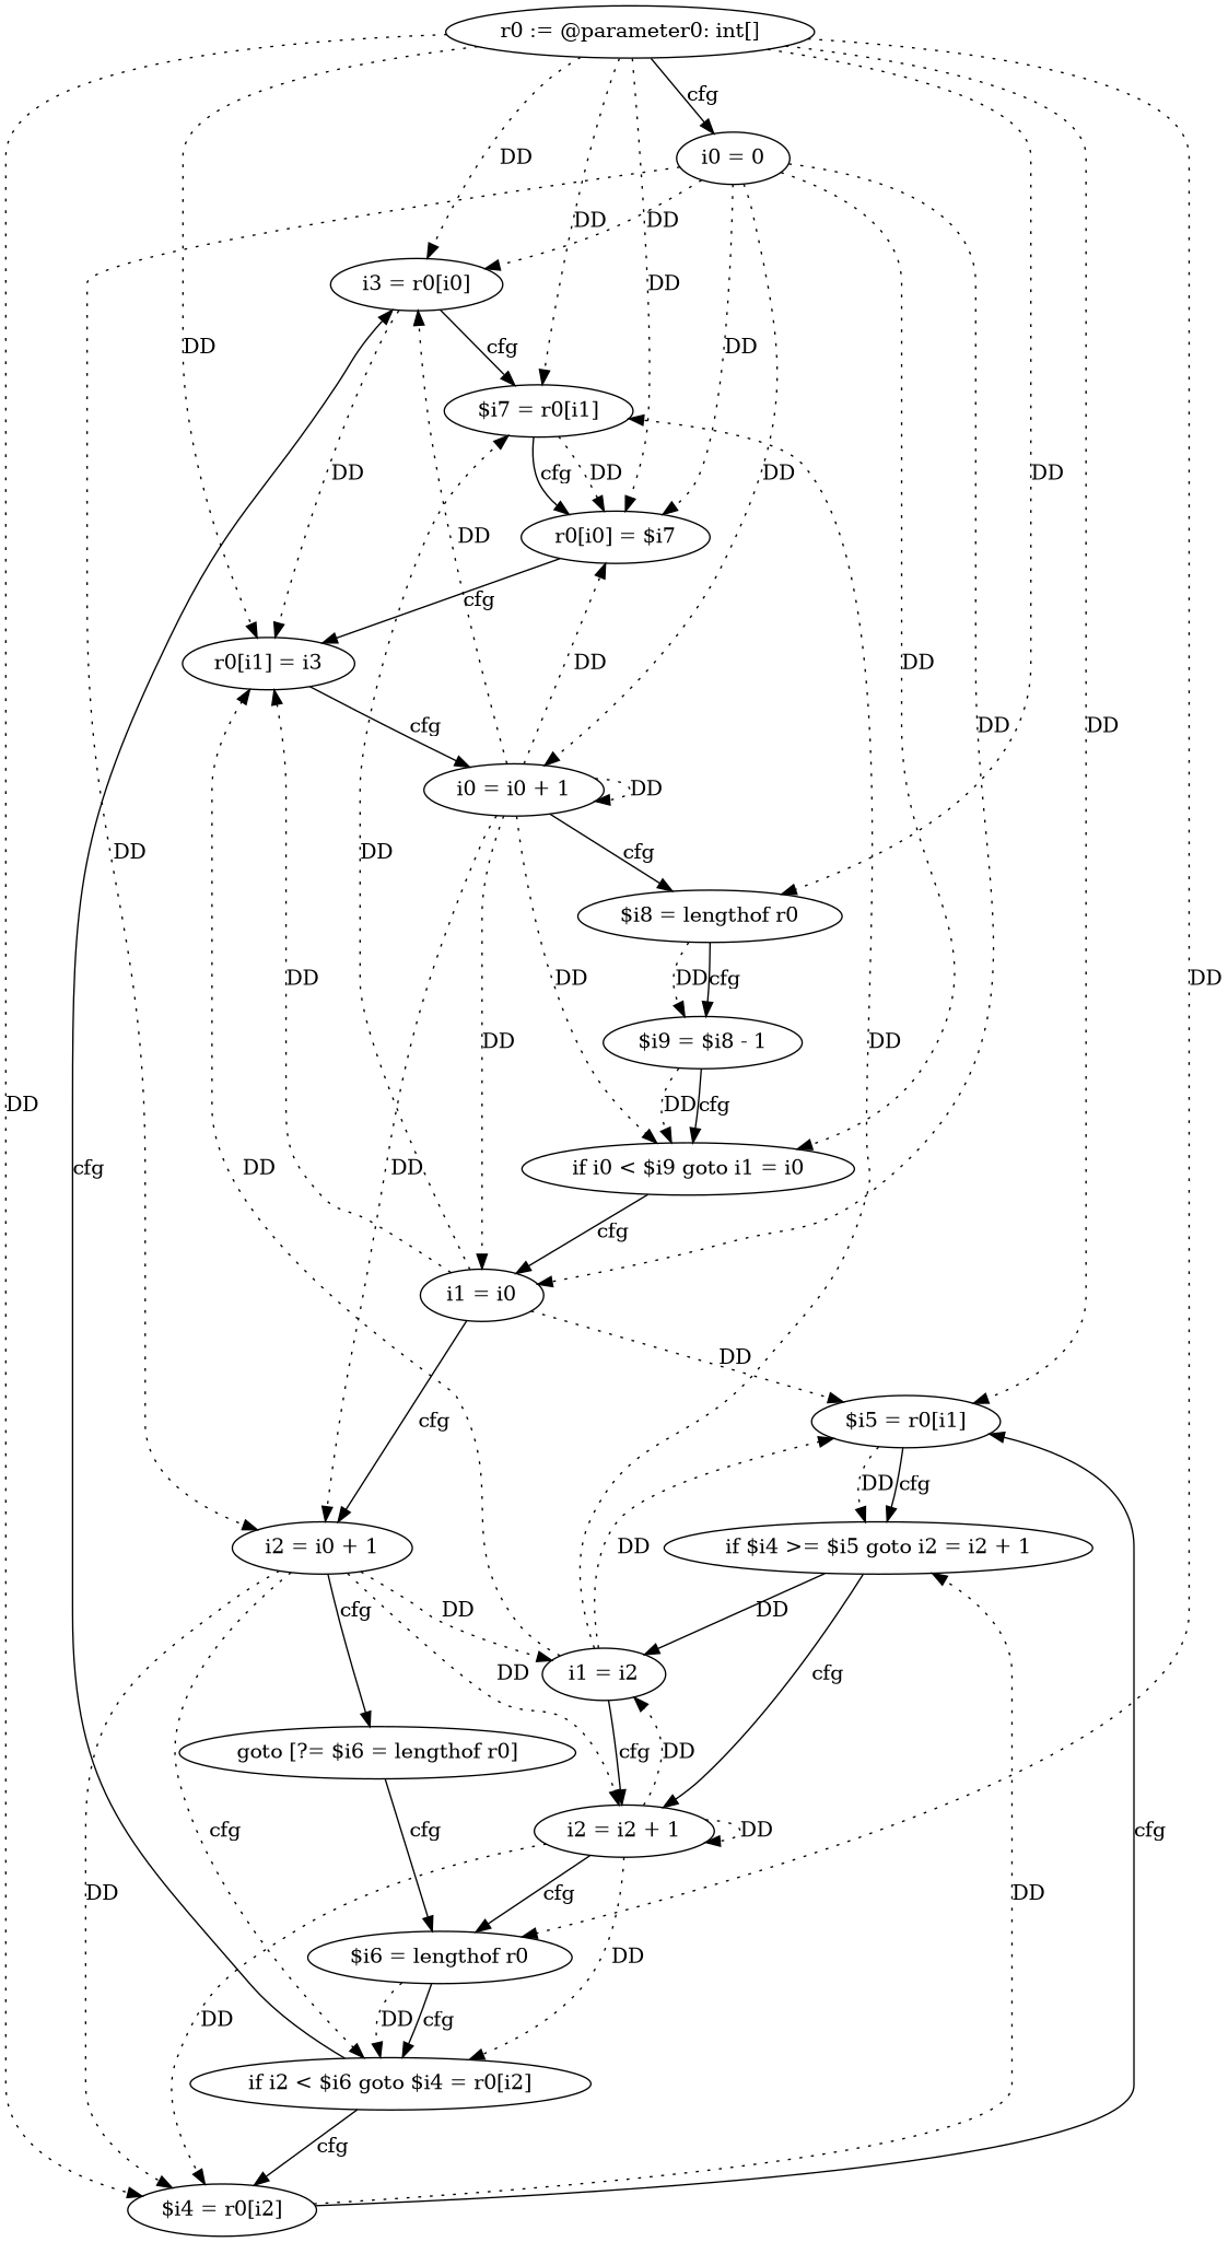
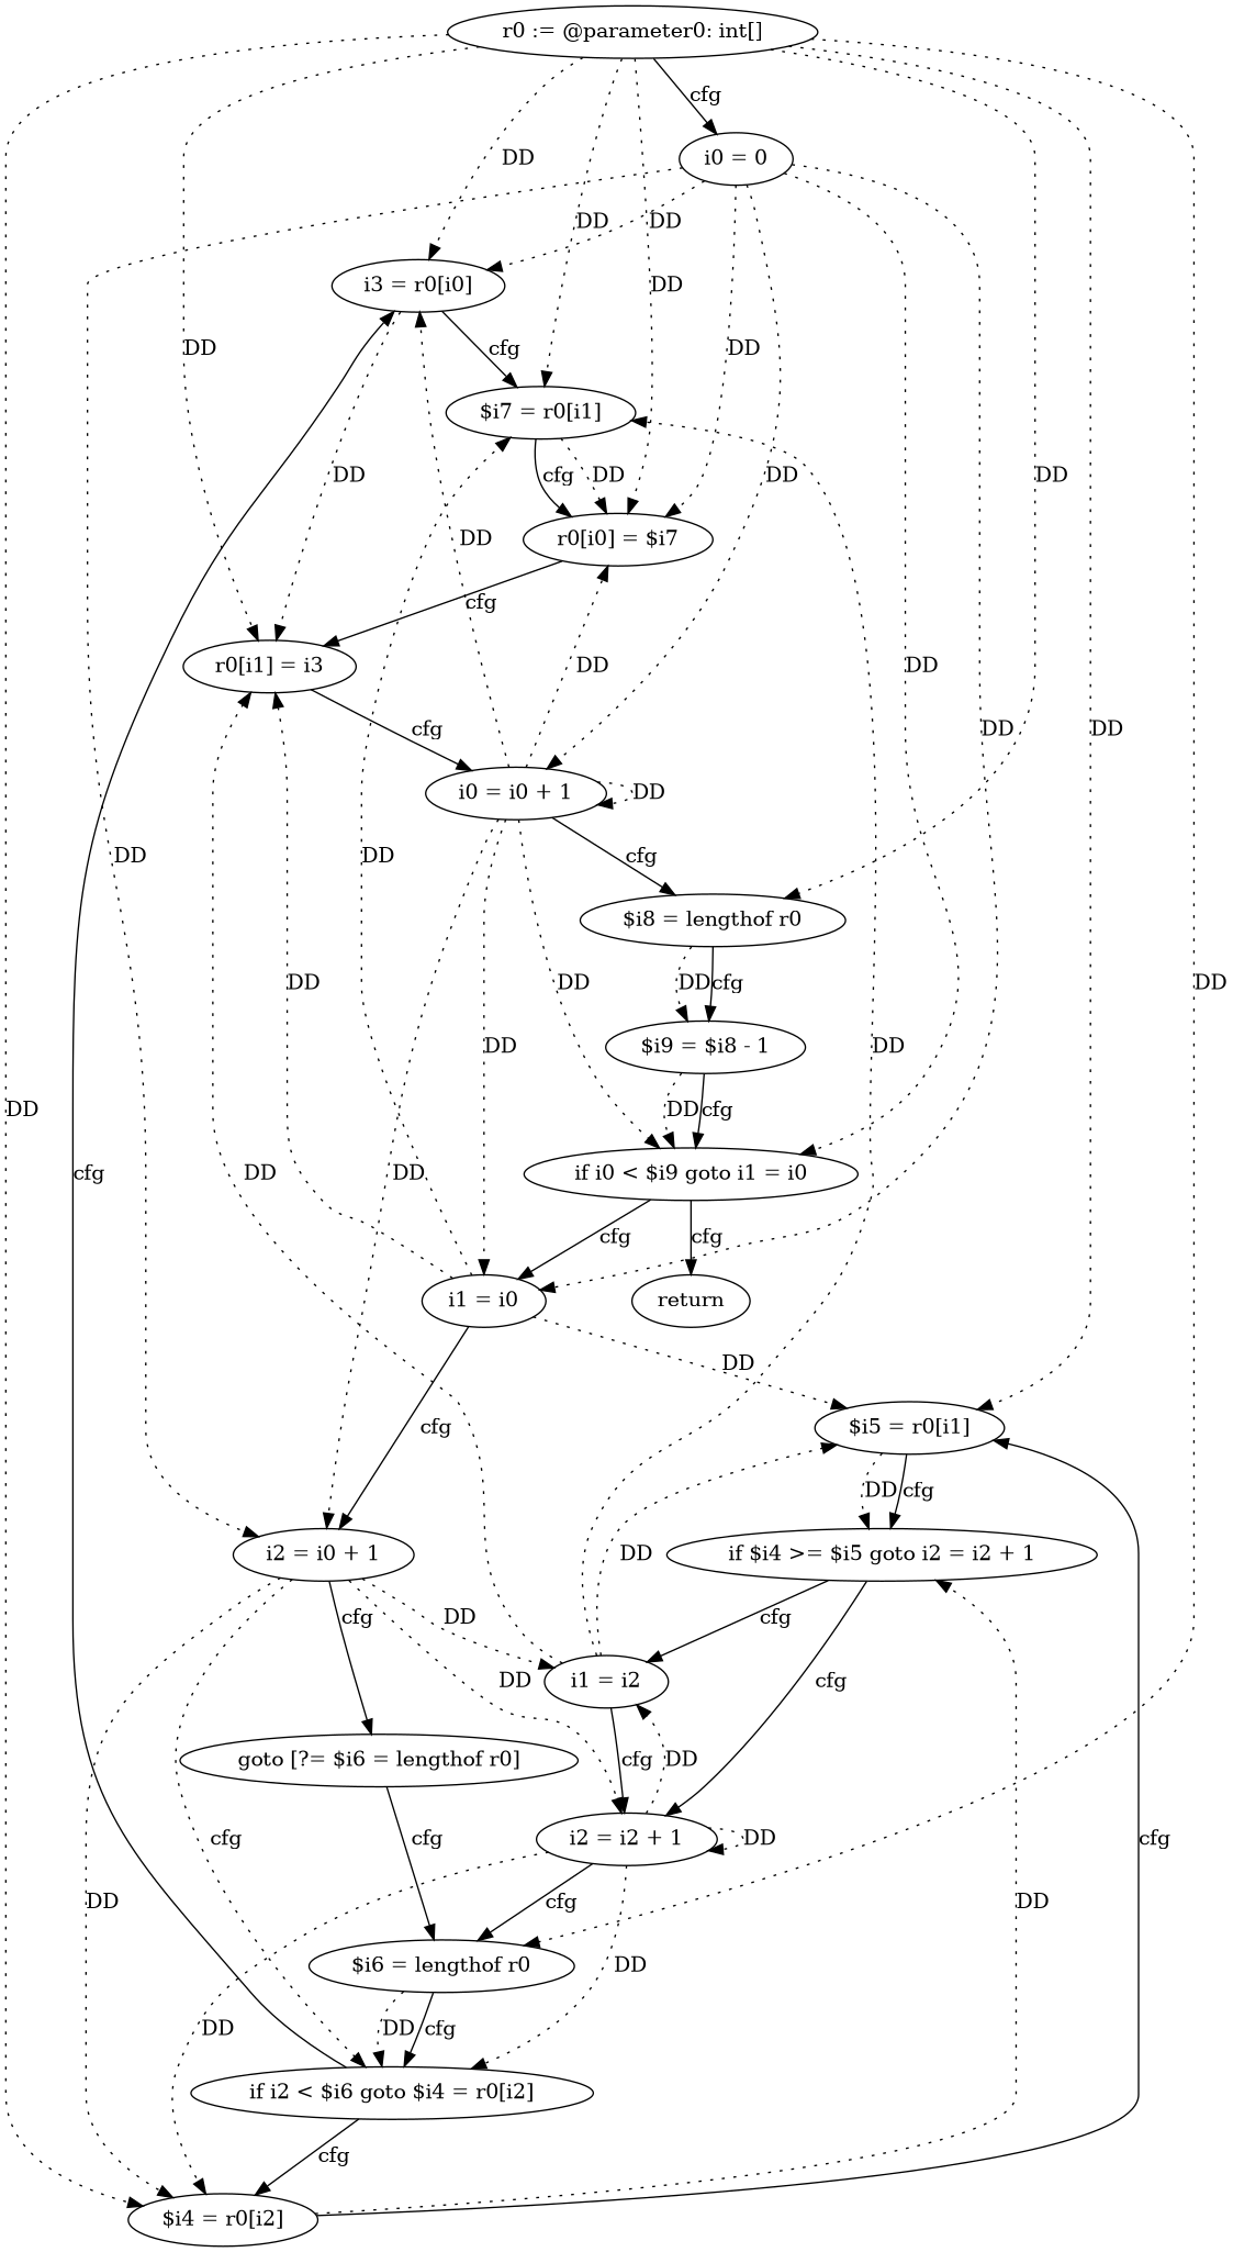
  digraph {
    edge [style=dotted]
    n1 [label="r0 := @parameter0: int[]"]
    n2 [label="i0 = 0"]
    n3 [label="$i4 = r0[i2]"]
    n4 [label="$i5 = r0[i1]"]
    n5 [label="$i6 = lengthof r0"]
    n6 [label="i3 = r0[i0]"]
    n7 [label="$i7 = r0[i1]"]
    n8 [label="r0[i0] = $i7"]
    n9 [label="r0[i1] = i3"]
    n10 [label="$i8 = lengthof r0"]
    n11 [label="i1 = i0"]
    n12 [label="i2 = i0 + 1"]
    n13 [label="i0 = i0 + 1"]
    n14 [label="if i0 < $i9 goto i1 = i0"]
    n15 [label="if $i4 >= $i5 goto i2 = i2 + 1"]
    n16 [label="if i2 < $i6 goto $i4 = r0[i2]"]
    n17 [label="$i9 = $i8 - 1"]
    n18 [label="goto [?= $i6 = lengthof r0]"]
    n19 [label="i1 = i2"]
    n20 [label="i2 = i2 + 1"]
+   n21 [label=return]
    n1 -> n2 [label=cfg style=""]
    n1 -> n3 [label=DD]
    n1 -> n4 [label=DD]
    n1 -> n5 [label=DD]
    n1 -> n6 [label=DD]
    n1 -> n7 [label=DD]
    n1 -> n8 [label=DD]
    n1 -> n9 [label=DD]
    n1 -> n10 [label=DD]
    n2 -> n6 [label=DD]
    n2 -> n8 [label=DD]
    n2 -> n11 [label=DD]
    n2 -> n12 [label=DD]
    n2 -> n13 [label=DD]
    n2 -> n14 [label=DD]
    n3 -> n4 [label=cfg style=""]
    n3 -> n15 [label=DD]
    n4 -> n15 [label=DD]
    n4 -> n15 [label=cfg style=""]
    n5 -> n16 [label=DD]
    n5 -> n16 [label=cfg style=""]
    n6 -> n7 [label=cfg style=""]
    n6 -> n9 [label=DD]
    n7 -> n8 [label=DD]
    n7 -> n8 [label=cfg style=""]
    n8 -> n9 [label=cfg style=""]
    n9 -> n13 [label=cfg style=""]
    n10 -> n17 [label=DD]
    n10 -> n17 [label=cfg style=""]
    n11 -> n4 [label=DD]
    n11 -> n7 [label=DD]
    n11 -> n9 [label=DD]
    n11 -> n12 [label=cfg style=""]
    n12 -> n3 [label=DD]
    n12 -> n16 [label=cfg]
    n12 -> n18 [label=cfg style=""]
    n12 -> n19 [label=DD]
    n12 -> n20 [label=DD]
    n13 -> n6 [label=DD]
    n13 -> n8 [label=DD]
    n13 -> n10 [label=cfg style=""]
    n13 -> n11 [label=DD]
    n13 -> n12 [label=DD]
    n13 -> n13 [label=DD]
    n13 -> n14 [label=DD]
    n14 -> n11 [label=cfg style=""]
-   n15 -> n19 [label=DD style=""]
+   n14 -> n21 [label=cfg style=""]
+   n15 -> n19 [label=cfg style=""]
    n15 -> n20 [label=cfg style=""]
    n16 -> n3 [label=cfg style=""]
    n16 -> n6 [label=cfg style=""]
    n17 -> n14 [label=DD]
    n17 -> n14 [label=cfg style=""]
    n18 -> n5 [label=cfg style=""]
    n19 -> n4 [label=DD]
    n19 -> n7 [label=DD]
    n19 -> n9 [label=DD]
    n19 -> n20 [label=cfg style=""]
    n20 -> n3 [label=DD]
    n20 -> n5 [label=cfg style=""]
    n20 -> n16 [label=DD]
    n20 -> n19 [label=DD]
    n20 -> n20 [label=DD]
  }
